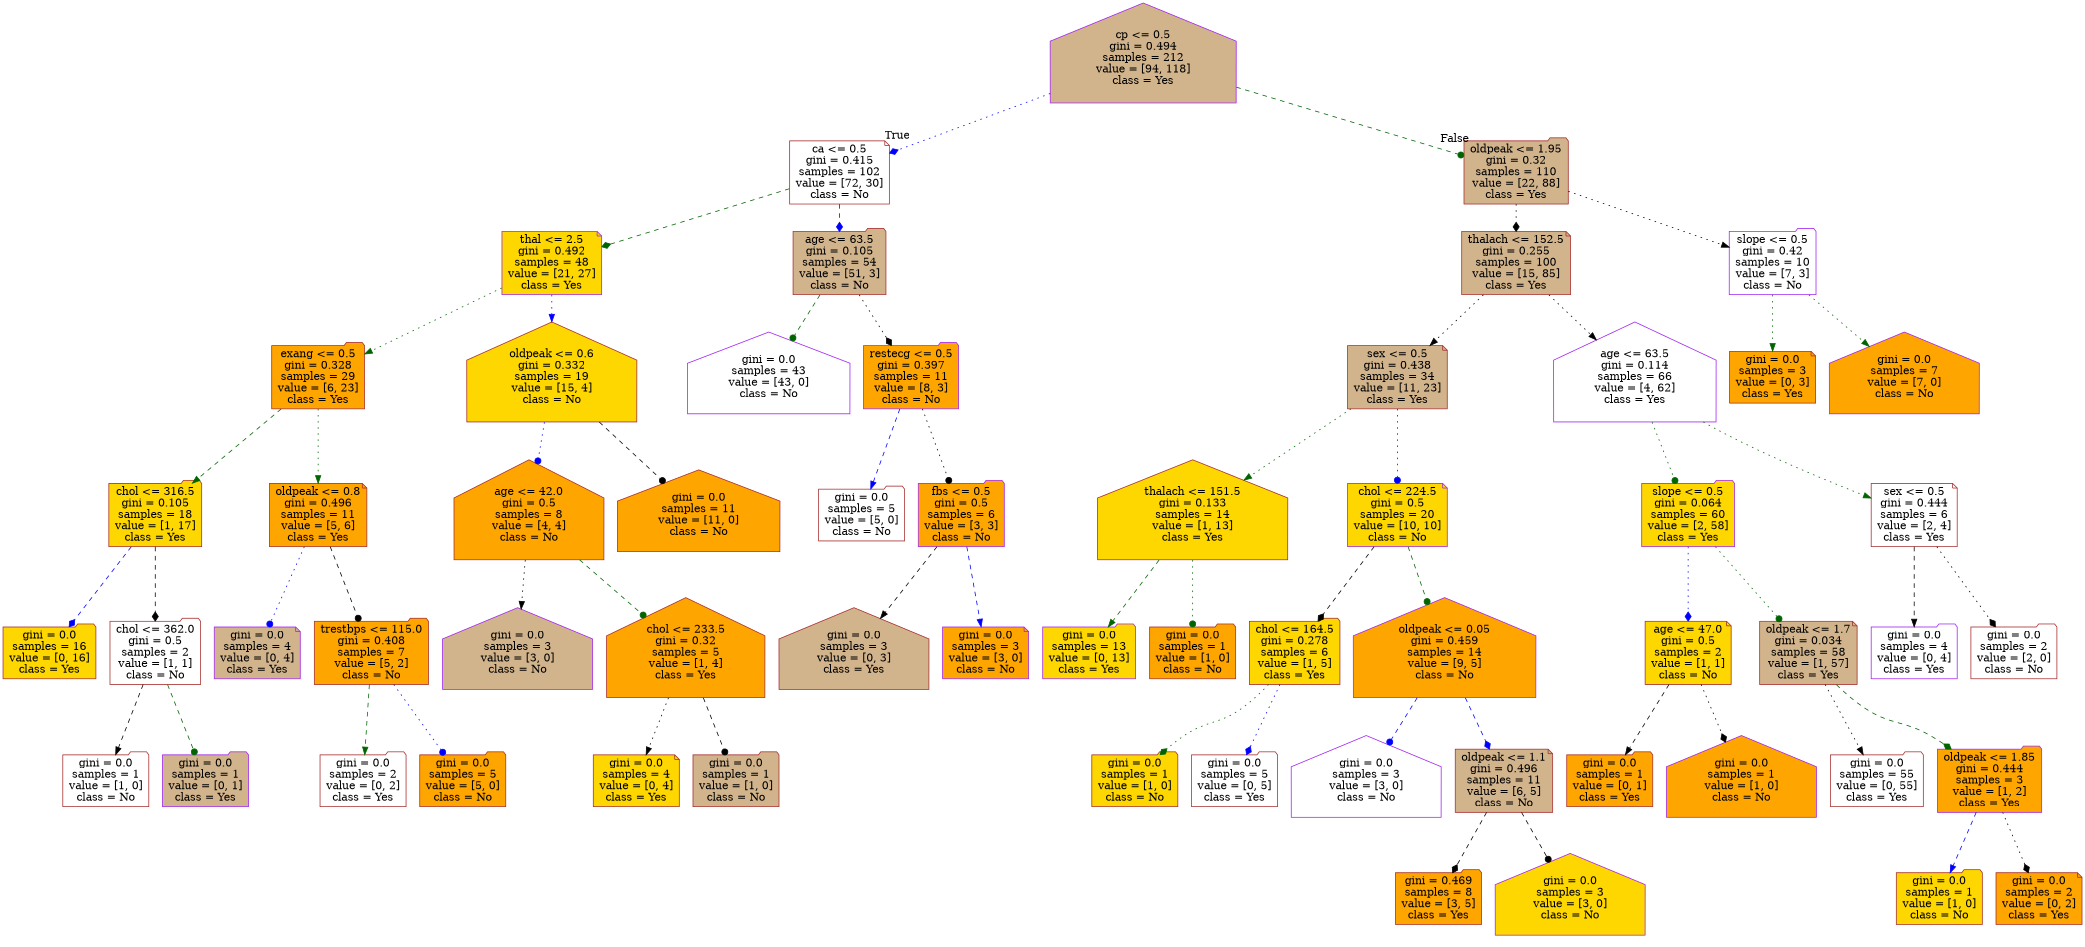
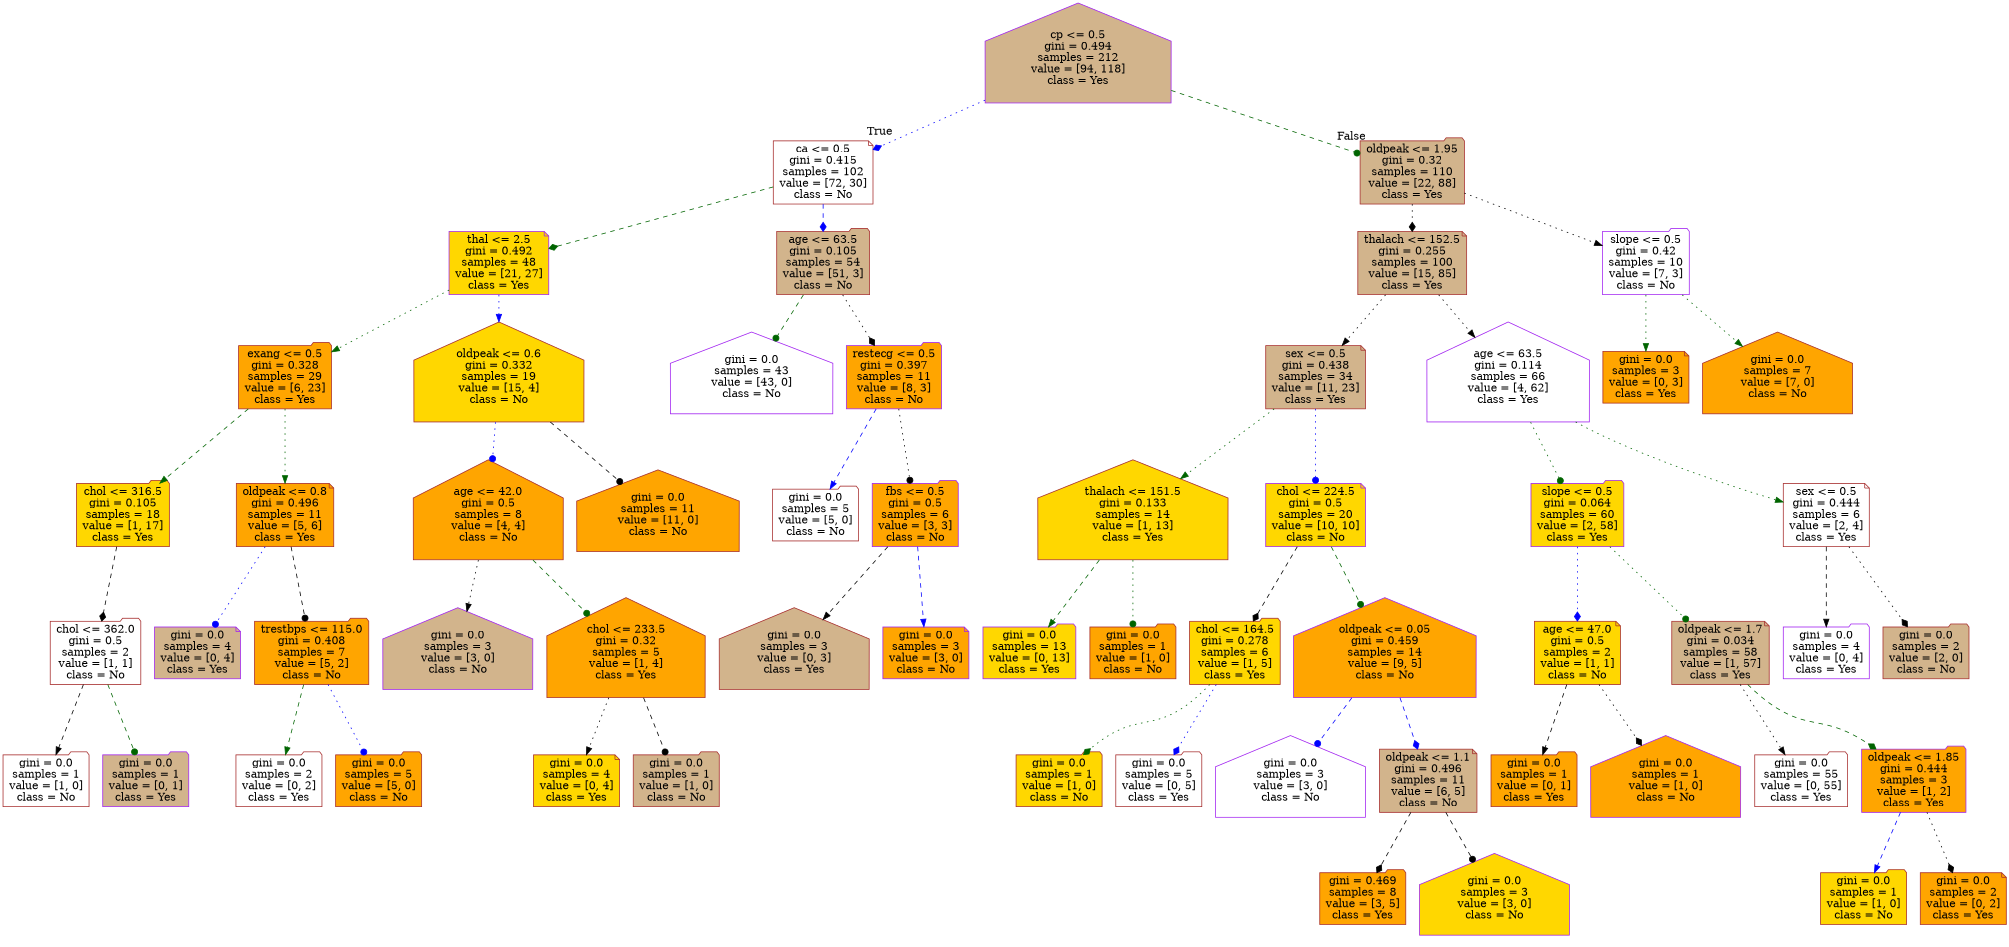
  digraph {
    node [color=brown fillcolor=orange shape=folder style=filled]
    edge [arrowhead=normal color=black style=dotted]
    n1 [color=purple fillcolor=tan label="cp <= 0.5\ngini = 0.494\nsamples = 212\nvalue = [94, 118]\nclass = Yes" shape=house]
    n2 [fillcolor=white label="ca <= 0.5\ngini = 0.415\nsamples = 102\nvalue = [72, 30]\nclass = No" shape=note]
    n3 [fillcolor=tan label="oldpeak <= 1.95\ngini = 0.32\nsamples = 110\nvalue = [22, 88]\nclass = Yes"]
    n4 [color=purple fillcolor=gold label="thal <= 2.5\ngini = 0.492\nsamples = 48\nvalue = [21, 27]\nclass = Yes" shape=note]
    n5 [fillcolor=tan label="age <= 63.5\ngini = 0.105\nsamples = 54\nvalue = [51, 3]\nclass = No"]
    n6 [fillcolor=tan label="thalach <= 152.5\ngini = 0.255\nsamples = 100\nvalue = [15, 85]\nclass = Yes" shape=note]
    n7 [color=purple fillcolor=white label="slope <= 0.5\ngini = 0.42\nsamples = 10\nvalue = [7, 3]\nclass = No"]
    n8 [label="exang <= 0.5\ngini = 0.328\nsamples = 29\nvalue = [6, 23]\nclass = Yes"]
    n9 [fillcolor=gold label="oldpeak <= 0.6\ngini = 0.332\nsamples = 19\nvalue = [15, 4]\nclass = No" shape=house]
    n10 [color=purple fillcolor=white label="gini = 0.0\nsamples = 43\nvalue = [43, 0]\nclass = No" shape=house]
    n11 [color=purple label="restecg <= 0.5\ngini = 0.397\nsamples = 11\nvalue = [8, 3]\nclass = No"]
    n12 [fillcolor=gold label="chol <= 316.5\ngini = 0.105\nsamples = 18\nvalue = [1, 17]\nclass = Yes"]
    n13 [label="oldpeak <= 0.8\ngini = 0.496\nsamples = 11\nvalue = [5, 6]\nclass = Yes" shape=note]
    n14 [label="age <= 42.0\ngini = 0.5\nsamples = 8\nvalue = [4, 4]\nclass = No" shape=house]
    n15 [label="gini = 0.0\nsamples = 11\nvalue = [11, 0]\nclass = No" shape=house]
-   n16 [fillcolor=gold label="gini = 0.0\nsamples = 16\nvalue = [0, 16]\nclass = Yes"]
    n17 [fillcolor=white label="chol <= 362.0\ngini = 0.5\nsamples = 2\nvalue = [1, 1]\nclass = No"]
    n18 [color=purple fillcolor=tan label="gini = 0.0\nsamples = 4\nvalue = [0, 4]\nclass = Yes" shape=note]
    n19 [label="trestbps <= 115.0\ngini = 0.408\nsamples = 7\nvalue = [5, 2]\nclass = No"]
    n20 [fillcolor=white label="gini = 0.0\nsamples = 1\nvalue = [1, 0]\nclass = No"]
    n21 [color=purple fillcolor=tan label="gini = 0.0\nsamples = 1\nvalue = [0, 1]\nclass = Yes"]
    n22 [fillcolor=white label="gini = 0.0\nsamples = 2\nvalue = [0, 2]\nclass = Yes"]
    n23 [label="gini = 0.0\nsamples = 5\nvalue = [5, 0]\nclass = No"]
    n24 [color=purple fillcolor=tan label="gini = 0.0\nsamples = 3\nvalue = [3, 0]\nclass = No" shape=house]
    n25 [label="chol <= 233.5\ngini = 0.32\nsamples = 5\nvalue = [1, 4]\nclass = Yes" shape=house]
    n26 [fillcolor=gold label="gini = 0.0\nsamples = 4\nvalue = [0, 4]\nclass = Yes" shape=note]
    n27 [fillcolor=tan label="gini = 0.0\nsamples = 1\nvalue = [1, 0]\nclass = No"]
    n28 [fillcolor=white label="gini = 0.0\nsamples = 5\nvalue = [5, 0]\nclass = No"]
    n29 [color=purple label="fbs <= 0.5\ngini = 0.5\nsamples = 6\nvalue = [3, 3]\nclass = No"]
    n30 [fillcolor=tan label="gini = 0.0\nsamples = 3\nvalue = [0, 3]\nclass = Yes" shape=house]
    n31 [color=purple label="gini = 0.0\nsamples = 3\nvalue = [3, 0]\nclass = No" shape=note]
    n32 [fillcolor=tan label="sex <= 0.5\ngini = 0.438\nsamples = 34\nvalue = [11, 23]\nclass = Yes" shape=note]
    n33 [color=purple fillcolor=white label="age <= 63.5\ngini = 0.114\nsamples = 66\nvalue = [4, 62]\nclass = Yes" shape=house]
    n34 [label="gini = 0.0\nsamples = 3\nvalue = [0, 3]\nclass = Yes" shape=note]
-   n35 [color=purple label="gini = 0.0\nsamples = 7\nvalue = [7, 0]\nclass = No" shape=house]
+   n35 [label="gini = 0.0\nsamples = 7\nvalue = [7, 0]\nclass = No" shape=house]
    n36 [fillcolor=gold label="thalach <= 151.5\ngini = 0.133\nsamples = 14\nvalue = [1, 13]\nclass = Yes" shape=house]
    n37 [color=purple fillcolor=gold label="chol <= 224.5\ngini = 0.5\nsamples = 20\nvalue = [10, 10]\nclass = No" shape=note]
    n38 [color=purple fillcolor=gold label="slope <= 0.5\ngini = 0.064\nsamples = 60\nvalue = [2, 58]\nclass = Yes"]
    n39 [fillcolor=white label="sex <= 0.5\ngini = 0.444\nsamples = 6\nvalue = [2, 4]\nclass = Yes" shape=note]
    n40 [color=purple fillcolor=gold label="gini = 0.0\nsamples = 13\nvalue = [0, 13]\nclass = Yes"]
    n41 [label="gini = 0.0\nsamples = 1\nvalue = [1, 0]\nclass = No"]
    n42 [fillcolor=gold label="chol <= 164.5\ngini = 0.278\nsamples = 6\nvalue = [1, 5]\nclass = Yes"]
    n43 [color=purple label="oldpeak <= 0.05\ngini = 0.459\nsamples = 14\nvalue = [9, 5]\nclass = No" shape=house]
    n44 [fillcolor=gold label="gini = 0.0\nsamples = 1\nvalue = [1, 0]\nclass = No"]
    n45 [fillcolor=white label="gini = 0.0\nsamples = 5\nvalue = [0, 5]\nclass = Yes"]
    n46 [color=purple fillcolor=white label="gini = 0.0\nsamples = 3\nvalue = [3, 0]\nclass = No" shape=house]
    n47 [fillcolor=tan label="oldpeak <= 1.1\ngini = 0.496\nsamples = 11\nvalue = [6, 5]\nclass = No" shape=note]
    n48 [label="gini = 0.469\nsamples = 8\nvalue = [3, 5]\nclass = Yes"]
    n49 [color=purple fillcolor=gold label="gini = 0.0\nsamples = 3\nvalue = [3, 0]\nclass = No" shape=house]
    n50 [fillcolor=gold label="age <= 47.0\ngini = 0.5\nsamples = 2\nvalue = [1, 1]\nclass = No" shape=note]
    n51 [fillcolor=tan label="oldpeak <= 1.7\ngini = 0.034\nsamples = 58\nvalue = [1, 57]\nclass = Yes" shape=note]
    n52 [color=purple fillcolor=white label="gini = 0.0\nsamples = 4\nvalue = [0, 4]\nclass = Yes"]
-   n53 [fillcolor=white label="gini = 0.0\nsamples = 2\nvalue = [2, 0]\nclass = No"]
+   n53 [fillcolor=tan label="gini = 0.0\nsamples = 2\nvalue = [2, 0]\nclass = No"]
    n54 [label="gini = 0.0\nsamples = 1\nvalue = [0, 1]\nclass = Yes"]
    n55 [color=purple label="gini = 0.0\nsamples = 1\nvalue = [1, 0]\nclass = No" shape=house]
    n56 [fillcolor=white label="gini = 0.0\nsamples = 55\nvalue = [0, 55]\nclass = Yes"]
    n57 [color=purple label="oldpeak <= 1.85\ngini = 0.444\nsamples = 3\nvalue = [1, 2]\nclass = Yes"]
    n58 [fillcolor=gold label="gini = 0.0\nsamples = 1\nvalue = [1, 0]\nclass = No"]
    n59 [label="gini = 0.0\nsamples = 2\nvalue = [0, 2]\nclass = Yes" shape=note]
    n1 -> n2 [arrowhead=diamond color=blue headlabel=True labelangle=45 labeldistance=2.5]
    n1 -> n3 [arrowhead=dot color=darkgreen headlabel=False labelangle=-45 labeldistance=2.5 style=dashed]
    n2 -> n4 [arrowhead=diamond color=darkgreen style=dashed]
    n2 -> n5 [arrowhead=diamond color=blue style=dashed]
    n3 -> n6 [arrowhead=diamond]
    n3 -> n7
    n4 -> n8 [color=darkgreen]
    n4 -> n9 [color=blue]
    n5 -> n10 [arrowhead=dot color=darkgreen style=dashed]
    n5 -> n11 [arrowhead=diamond]
    n6 -> n32
    n6 -> n33
    n7 -> n34 [color=darkgreen]
    n7 -> n35 [color=darkgreen]
    n8 -> n12 [color=darkgreen style=dashed]
    n8 -> n13 [color=darkgreen]
    n9 -> n14 [arrowhead=dot color=blue]
    n9 -> n15 [arrowhead=dot style=dashed]
    n11 -> n28 [color=blue style=dashed]
    n11 -> n29 [arrowhead=dot]
-   n12 -> n16 [arrowhead=diamond color=blue style=dashed]
    n12 -> n17 [arrowhead=diamond style=dashed]
    n13 -> n18 [arrowhead=dot color=blue]
    n13 -> n19 [arrowhead=dot style=dashed]
    n14 -> n24
    n14 -> n25 [arrowhead=dot color=darkgreen style=dashed]
    n17 -> n20 [style=dashed]
    n17 -> n21 [arrowhead=dot color=darkgreen style=dashed]
    n19 -> n22 [color=darkgreen style=dashed]
    n19 -> n23 [arrowhead=dot color=blue]
    n25 -> n26
    n25 -> n27 [arrowhead=dot style=dashed]
    n29 -> n30 [style=dashed]
    n29 -> n31 [color=blue style=dashed]
    n32 -> n36 [color=darkgreen]
    n32 -> n37 [arrowhead=dot color=blue]
    n33 -> n38 [arrowhead=dot color=darkgreen]
    n33 -> n39 [color=darkgreen]
    n36 -> n40 [color=darkgreen style=dashed]
    n36 -> n41 [arrowhead=dot color=darkgreen]
    n37 -> n42 [arrowhead=diamond style=dashed]
    n37 -> n43 [arrowhead=dot color=darkgreen style=dashed]
    n38 -> n50 [arrowhead=diamond color=blue]
    n38 -> n51 [arrowhead=dot color=darkgreen]
    n39 -> n52 [style=dashed]
    n39 -> n53 [arrowhead=diamond]
    n42 -> n44 [arrowhead=diamond color=darkgreen]
    n42 -> n45 [arrowhead=diamond color=blue]
    n43 -> n46 [arrowhead=dot color=blue style=dashed]
    n43 -> n47 [arrowhead=diamond color=blue style=dashed]
    n47 -> n48 [arrowhead=diamond style=dashed]
    n47 -> n49 [arrowhead=dot style=dashed]
    n50 -> n54 [style=dashed]
    n50 -> n55 [arrowhead=diamond]
    n51 -> n56
    n51 -> n57 [arrowhead=diamond color=darkgreen style=dashed]
    n57 -> n58 [color=blue style=dashed]
    n57 -> n59 [arrowhead=diamond]
  }
